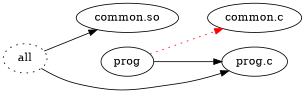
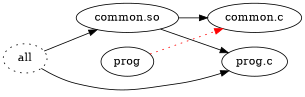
  digraph {
    rankdir=LR
    n1 [label=all style=dotted]
    n2 [label="common.so"]
    n3 [label="prog.c"]
    n4 [label="common.c"]
    n5 [label=prog]
    n1 -> n2
    n1 -> n3
-   n5 -> n3
+   n2 -> n4
+   n2 -> n3
    n5 -> n4 [color=red style=dotted]
  }
